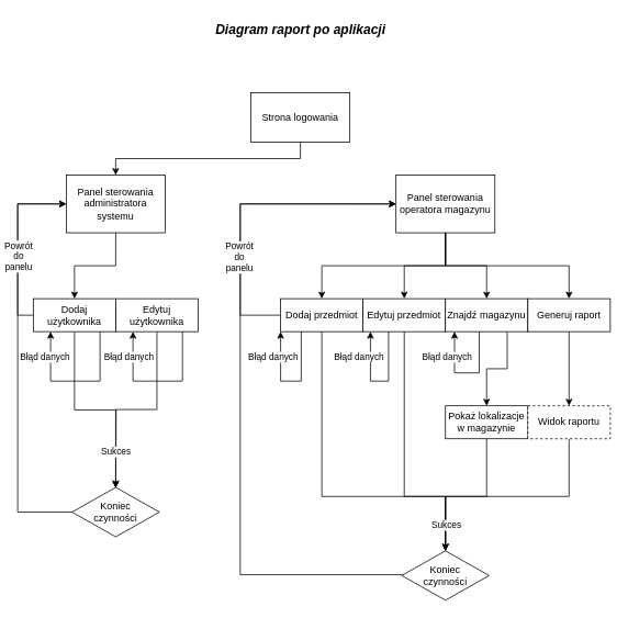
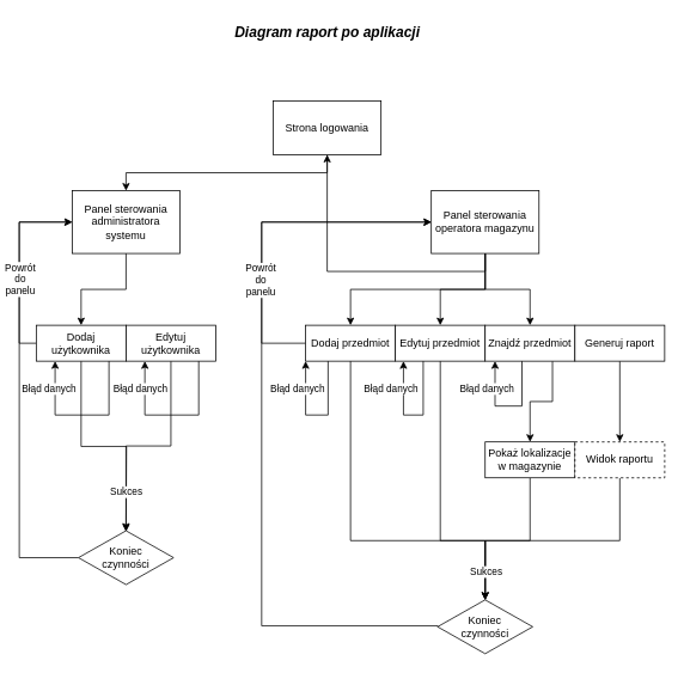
  <mxCell id="0" />
  <mxCell id="1" parent="0" />
  <mxCell id="2" style="edgeStyle=orthogonalEdgeStyle;rounded=0;orthogonalLoop=1;jettySize=auto;html=1;exitX=0.5;exitY=1;exitDx=0;exitDy=0;" edge="1" parent="1" source="3" target="18"><mxGeometry relative="1" as="geometry" /></mxCell>
  <mxCell id="3" value="Strona logowania" style="rounded=0;whiteSpace=wrap;html=1;" vertex="1" parent="1"><mxGeometry x="304" y="112" width="120" height="60" as="geometry" /></mxCell>
  <mxCell id="4" style="edgeStyle=orthogonalEdgeStyle;rounded=0;orthogonalLoop=1;jettySize=auto;html=1;exitX=0.5;exitY=1;exitDx=0;exitDy=0;" edge="1" parent="1" source="8" target="10"><mxGeometry relative="1" as="geometry"><mxPoint x="230" y="312" as="targetPoint" /></mxGeometry></mxCell>
  <mxCell id="5" style="edgeStyle=orthogonalEdgeStyle;rounded=0;orthogonalLoop=1;jettySize=auto;html=1;exitX=0.5;exitY=1;exitDx=0;exitDy=0;" edge="1" parent="1" source="8" target="11"><mxGeometry relative="1" as="geometry" /></mxCell>
  <mxCell id="6" style="edgeStyle=orthogonalEdgeStyle;rounded=0;orthogonalLoop=1;jettySize=auto;html=1;exitX=0.5;exitY=1;exitDx=0;exitDy=0;" edge="1" parent="1" source="8" target="13"><mxGeometry relative="1" as="geometry" /></mxCell>
- <mxCell id="7" style="edgeStyle=orthogonalEdgeStyle;rounded=0;orthogonalLoop=1;jettySize=auto;html=1;exitX=0.5;exitY=1;exitDx=0;exitDy=0;" edge="1" parent="1" source="8" target="15"><mxGeometry relative="1" as="geometry" /></mxCell>
+ <mxCell id="7" style="edgeStyle=orthogonalEdgeStyle;rounded=0;orthogonalLoop=1;jettySize=auto;html=1;exitX=0.5;exitY=1;exitDx=0;exitDy=0;" edge="1" parent="1" source="8" target="3"><mxGeometry relative="1" as="geometry" /></mxCell>
  <mxCell id="8" value="Panel sterowania&lt;div&gt;operatora magazynu&lt;/div&gt;" style="rounded=0;whiteSpace=wrap;html=1;" vertex="1" parent="1"><mxGeometry x="480" y="212" width="120" height="70" as="geometry" /></mxCell>
  <mxCell id="9" style="edgeStyle=orthogonalEdgeStyle;rounded=0;orthogonalLoop=1;jettySize=auto;html=1;exitX=0;exitY=0.5;exitDx=0;exitDy=0;entryX=0;entryY=0.5;entryDx=0;entryDy=0;" edge="1" parent="1" source="10" target="8"><mxGeometry relative="1" as="geometry"><Array as="points"><mxPoint x="291" y="382" /><mxPoint x="291" y="247" /></Array></mxGeometry></mxCell>
  <mxCell id="10" value="Dodaj przedmiot" style="rounded=0;whiteSpace=wrap;html=1;" vertex="1" parent="1"><mxGeometry x="340" y="362" width="100" height="40" as="geometry" /></mxCell>
  <mxCell id="11" value="Edytuj przedmiot" style="rounded=0;whiteSpace=wrap;html=1;" vertex="1" parent="1"><mxGeometry x="440" y="362" width="100" height="40" as="geometry" /></mxCell>
  <mxCell id="12" style="edgeStyle=orthogonalEdgeStyle;rounded=0;orthogonalLoop=1;jettySize=auto;html=1;exitX=0.75;exitY=1;exitDx=0;exitDy=0;" edge="1" parent="1" source="13" target="26"><mxGeometry relative="1" as="geometry" /></mxCell>
- <mxCell id="13" value="Znajdź magazynu" style="rounded=0;whiteSpace=wrap;html=1;" vertex="1" parent="1"><mxGeometry x="540" y="362" width="100" height="40" as="geometry" /></mxCell>
+ <mxCell id="13" value="Znajdź przedmiot" style="rounded=0;whiteSpace=wrap;html=1;" vertex="1" parent="1"><mxGeometry x="540" y="362" width="100" height="40" as="geometry" /></mxCell>
  <mxCell id="14" style="edgeStyle=orthogonalEdgeStyle;rounded=0;orthogonalLoop=1;jettySize=auto;html=1;exitX=0.5;exitY=1;exitDx=0;exitDy=0;" edge="1" parent="1" source="15" target="30"><mxGeometry relative="1" as="geometry" /></mxCell>
  <mxCell id="15" value="Generuj raport" style="rounded=0;whiteSpace=wrap;html=1;" vertex="1" parent="1"><mxGeometry x="640" y="362" width="100" height="40" as="geometry" /></mxCell>
  <mxCell id="16" style="edgeStyle=orthogonalEdgeStyle;rounded=0;orthogonalLoop=1;jettySize=auto;html=1;exitX=0.5;exitY=1;exitDx=0;exitDy=0;" edge="1" parent="1" source="15" target="15"><mxGeometry relative="1" as="geometry" /></mxCell>
  <mxCell id="17" style="edgeStyle=orthogonalEdgeStyle;rounded=0;orthogonalLoop=1;jettySize=auto;html=1;exitX=0.5;exitY=1;exitDx=0;exitDy=0;" edge="1" parent="1" source="18" target="21"><mxGeometry relative="1" as="geometry" /></mxCell>
  <mxCell id="18" value="Panel sterowania administratora systemu" style="rounded=0;whiteSpace=wrap;html=1;" vertex="1" parent="1"><mxGeometry x="79.92" y="212" width="120" height="70" as="geometry" /></mxCell>
  <mxCell id="19" style="edgeStyle=orthogonalEdgeStyle;rounded=0;orthogonalLoop=1;jettySize=auto;html=1;exitX=0;exitY=0.5;exitDx=0;exitDy=0;entryX=0;entryY=0.5;entryDx=0;entryDy=0;" edge="1" parent="1" source="21" target="18"><mxGeometry relative="1" as="geometry"><Array as="points"><mxPoint x="20.92" y="382" /><mxPoint x="20.92" y="247" /></Array></mxGeometry></mxCell>
  <mxCell id="20" style="edgeStyle=orthogonalEdgeStyle;rounded=0;orthogonalLoop=1;jettySize=auto;html=1;exitX=0.5;exitY=1;exitDx=0;exitDy=0;" edge="1" parent="1" source="21"><mxGeometry relative="1" as="geometry"><mxPoint x="139.895" y="592" as="targetPoint" /></mxGeometry></mxCell>
  <mxCell id="21" value="Dodaj użytkownika" style="rounded=0;whiteSpace=wrap;html=1;" vertex="1" parent="1"><mxGeometry x="39.92" y="362" width="100" height="40" as="geometry" /></mxCell>
  <mxCell id="22" style="edgeStyle=orthogonalEdgeStyle;rounded=0;orthogonalLoop=1;jettySize=auto;html=1;exitX=0.5;exitY=1;exitDx=0;exitDy=0;" edge="1" parent="1" source="24" target="47"><mxGeometry relative="1" as="geometry"><mxPoint x="139.895" y="592" as="targetPoint" /></mxGeometry></mxCell>
  <mxCell id="23" value="Sukces" style="edgeLabel;html=1;align=center;verticalAlign=middle;resizable=0;points=[];" vertex="1" connectable="0" parent="22"><mxGeometry x="0.644" y="-2" relative="1" as="geometry"><mxPoint x="2" as="offset" /></mxGeometry></mxCell>
  <mxCell id="24" value="Edytuj użytkownika" style="rounded=0;whiteSpace=wrap;html=1;" vertex="1" parent="1"><mxGeometry x="139.92" y="362" width="100" height="40" as="geometry" /></mxCell>
  <mxCell id="25" style="edgeStyle=orthogonalEdgeStyle;rounded=0;orthogonalLoop=1;jettySize=auto;html=1;exitX=0.5;exitY=1;exitDx=0;exitDy=0;" edge="1" parent="1" source="26" target="49"><mxGeometry relative="1" as="geometry"><mxPoint x="540" y="662" as="targetPoint" /><Array as="points"><mxPoint x="590" y="602" /><mxPoint x="540" y="602" /></Array></mxGeometry></mxCell>
  <mxCell id="26" value="Pokaż lokalizacje w magazynie" style="rounded=0;whiteSpace=wrap;html=1;" vertex="1" parent="1"><mxGeometry x="540" y="492" width="100" height="40" as="geometry" /></mxCell>
  <mxCell id="27" style="edgeStyle=orthogonalEdgeStyle;rounded=0;orthogonalLoop=1;jettySize=auto;html=1;exitX=0;exitY=0.5;exitDx=0;exitDy=0;" edge="1" parent="1" source="49"><mxGeometry relative="1" as="geometry"><mxPoint x="490" y="682" as="sourcePoint" /><mxPoint x="480" y="247.048" as="targetPoint" /><Array as="points"><mxPoint x="291" y="697" /><mxPoint x="291" y="247" /></Array></mxGeometry></mxCell>
  <mxCell id="28" value="Powrót&lt;div&gt;do&lt;/div&gt;&lt;div&gt;panelu&lt;/div&gt;" style="edgeLabel;html=1;align=center;verticalAlign=middle;resizable=0;points=[];" vertex="1" connectable="0" parent="27"><mxGeometry x="0.395" y="2" relative="1" as="geometry"><mxPoint as="offset" /></mxGeometry></mxCell>
  <mxCell id="29" style="edgeStyle=orthogonalEdgeStyle;rounded=0;orthogonalLoop=1;jettySize=auto;html=1;exitX=0.5;exitY=1;exitDx=0;exitDy=0;" edge="1" parent="1" source="30" target="49"><mxGeometry relative="1" as="geometry"><mxPoint x="540" y="662" as="targetPoint" /><Array as="points"><mxPoint x="690" y="602" /><mxPoint x="540" y="602" /></Array></mxGeometry></mxCell>
  <mxCell id="30" value="Widok raportu" style="rounded=0;whiteSpace=wrap;html=1;dashed=1;" vertex="1" parent="1"><mxGeometry x="640" y="492" width="100" height="40" as="geometry" /></mxCell>
  <mxCell id="31" value="" style="endArrow=classic;html=1;rounded=0;edgeStyle=orthogonalEdgeStyle;" edge="1" parent="1" source="11" target="11"><mxGeometry relative="1" as="geometry"><mxPoint x="469.2" y="421.52" as="sourcePoint" /><mxPoint x="449" y="432.52" as="targetPoint" /><Array as="points"><mxPoint x="471" y="462" /><mxPoint x="449" y="462" /></Array></mxGeometry></mxCell>
  <mxCell id="32" value="Błąd danych" style="edgeLabel;resizable=0;html=1;;align=center;verticalAlign=middle;" connectable="0" vertex="1" parent="31"><mxGeometry relative="1" as="geometry"><mxPoint x="-26" y="-30" as="offset" /></mxGeometry></mxCell>
  <mxCell id="33" value="" style="endArrow=classic;html=1;rounded=0;exitX=0.5;exitY=1;exitDx=0;exitDy=0;edgeStyle=orthogonalEdgeStyle;" edge="1" parent="1" source="11" target="49"><mxGeometry relative="1" as="geometry"><mxPoint x="441" y="492" as="sourcePoint" /><mxPoint x="540" y="662" as="targetPoint" /><Array as="points"><mxPoint x="490" y="602" /><mxPoint x="540" y="602" /></Array></mxGeometry></mxCell>
  <mxCell id="34" value="" style="endArrow=classic;html=1;rounded=0;edgeStyle=orthogonalEdgeStyle;entryX=0.5;entryY=0;entryDx=0;entryDy=0;" edge="1" parent="1" source="10" target="49"><mxGeometry relative="1" as="geometry"><mxPoint x="390" y="412" as="sourcePoint" /><mxPoint x="540" y="662" as="targetPoint" /><Array as="points"><mxPoint x="390" y="602" /><mxPoint x="540" y="602" /><mxPoint x="540" y="674" /></Array></mxGeometry></mxCell>
  <mxCell id="35" value="Sukces" style="edgeLabel;html=1;align=center;verticalAlign=middle;resizable=0;points=[];" vertex="1" connectable="0" parent="34"><mxGeometry x="0.734" y="-1" relative="1" as="geometry"><mxPoint x="1" y="13" as="offset" /></mxGeometry></mxCell>
  <mxCell id="36" value="" style="endArrow=classic;html=1;rounded=0;edgeStyle=orthogonalEdgeStyle;exitX=0.25;exitY=1;exitDx=0;exitDy=0;entryX=0;entryY=1;entryDx=0;entryDy=0;" edge="1" parent="1" source="10" target="10"><mxGeometry relative="1" as="geometry"><mxPoint x="361" y="472" as="sourcePoint" /><mxPoint x="311" y="472" as="targetPoint" /><Array as="points"><mxPoint x="365" y="462" /><mxPoint x="340" y="462" /></Array></mxGeometry></mxCell>
  <mxCell id="37" value="Błąd danych" style="edgeLabel;resizable=0;html=1;;align=center;verticalAlign=middle;" connectable="0" vertex="1" parent="36"><mxGeometry relative="1" as="geometry"><mxPoint x="-22" y="-30" as="offset" /></mxGeometry></mxCell>
  <mxCell id="38" value="" style="endArrow=classic;html=1;rounded=0;edgeStyle=orthogonalEdgeStyle;" edge="1" parent="1" source="13" target="13"><mxGeometry relative="1" as="geometry"><mxPoint x="581" y="402" as="sourcePoint" /><mxPoint x="551" y="402" as="targetPoint" /><Array as="points"><mxPoint x="581" y="452" /><mxPoint x="551" y="452" /></Array></mxGeometry></mxCell>
  <mxCell id="39" value="Błąd danych" style="edgeLabel;resizable=0;html=1;;align=center;verticalAlign=middle;" connectable="0" vertex="1" parent="38"><mxGeometry relative="1" as="geometry"><mxPoint x="-25" y="-20" as="offset" /></mxGeometry></mxCell>
  <mxCell id="40" style="edgeStyle=orthogonalEdgeStyle;rounded=0;orthogonalLoop=1;jettySize=auto;html=1;exitX=0;exitY=0.5;exitDx=0;exitDy=0;" edge="1" parent="1" source="47" target="18"><mxGeometry relative="1" as="geometry"><mxPoint x="89.92" y="612" as="sourcePoint" /><mxPoint x="69.92" y="247" as="targetPoint" /><Array as="points"><mxPoint x="21" y="621" /><mxPoint x="21" y="247" /></Array></mxGeometry></mxCell>
  <mxCell id="41" value="Powrót&lt;div&gt;do&lt;/div&gt;&lt;div&gt;panelu&lt;/div&gt;" style="edgeLabel;html=1;align=center;verticalAlign=middle;resizable=0;points=[];" vertex="1" connectable="0" parent="40"><mxGeometry x="0.507" relative="1" as="geometry"><mxPoint as="offset" /></mxGeometry></mxCell>
  <mxCell id="42" value="" style="endArrow=classic;html=1;rounded=0;edgeStyle=orthogonalEdgeStyle;" edge="1" parent="1" source="24" target="24"><mxGeometry relative="1" as="geometry"><mxPoint x="199.92" y="402" as="sourcePoint" /><mxPoint x="174.92" y="402" as="targetPoint" /><Array as="points"><mxPoint x="220.92" y="462" /><mxPoint x="160.92" y="462" /></Array></mxGeometry></mxCell>
  <mxCell id="43" value="Błąd danych" style="edgeLabel;resizable=0;html=1;;align=center;verticalAlign=middle;" connectable="0" vertex="1" parent="42"><mxGeometry relative="1" as="geometry"><mxPoint x="-35" y="-30" as="offset" /></mxGeometry></mxCell>
  <mxCell id="44" value="" style="endArrow=classic;html=1;rounded=0;edgeStyle=orthogonalEdgeStyle;" edge="1" parent="1" source="21" target="21"><mxGeometry relative="1" as="geometry"><mxPoint x="102.42" y="402" as="sourcePoint" /><mxPoint x="77.42" y="402" as="targetPoint" /><Array as="points"><mxPoint x="120.92" y="462" /><mxPoint x="60.92" y="462" /></Array></mxGeometry></mxCell>
  <mxCell id="45" value="Błąd danych" style="edgeLabel;resizable=0;html=1;;align=center;verticalAlign=middle;" connectable="0" vertex="1" parent="44"><mxGeometry relative="1" as="geometry"><mxPoint x="-37" y="-30" as="offset" /></mxGeometry></mxCell>
  <mxCell id="46" value="&lt;b&gt;&lt;i&gt;&lt;font style=&quot;font-size: 16px;&quot;&gt;Diagram raport po aplikacji&lt;/font&gt;&lt;/i&gt;&lt;/b&gt;" style="text;html=1;align=center;verticalAlign=middle;resizable=0;points=[];autosize=1;strokeColor=none;fillColor=none;" vertex="1" parent="1"><mxGeometry x="234" y="20" width="260" height="30" as="geometry" /></mxCell>
  <mxCell id="47" value="Koniec&lt;div&gt;czynności&lt;/div&gt;" style="rhombus;whiteSpace=wrap;html=1;" vertex="1" parent="1"><mxGeometry x="86.92" y="591" width="106" height="60" as="geometry" /></mxCell>
  <mxCell id="48" style="edgeStyle=orthogonalEdgeStyle;rounded=0;orthogonalLoop=1;jettySize=auto;html=1;exitX=0.5;exitY=1;exitDx=0;exitDy=0;" edge="1" parent="1" source="47" target="47"><mxGeometry relative="1" as="geometry" /></mxCell>
  <mxCell id="49" value="Koniec&lt;div&gt;czynności&lt;/div&gt;" style="rhombus;whiteSpace=wrap;html=1;" vertex="1" parent="1"><mxGeometry x="487" y="668" width="106" height="60" as="geometry" /></mxCell>
